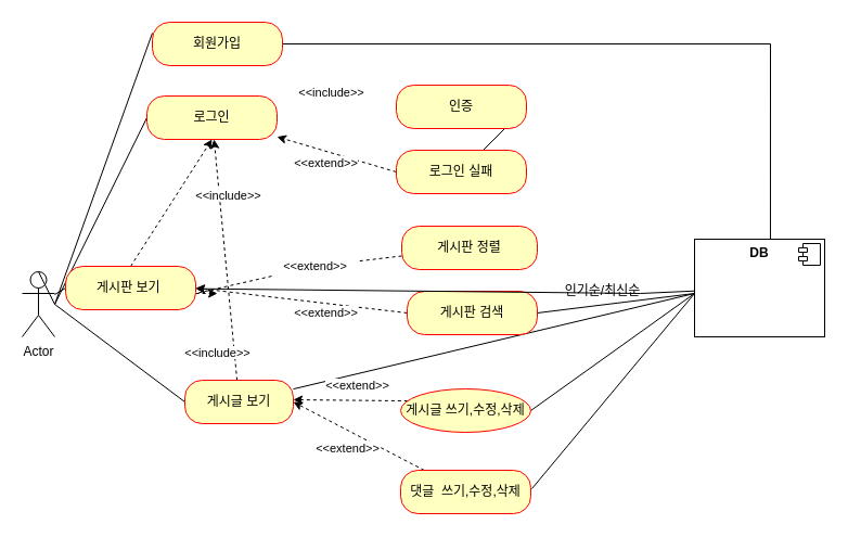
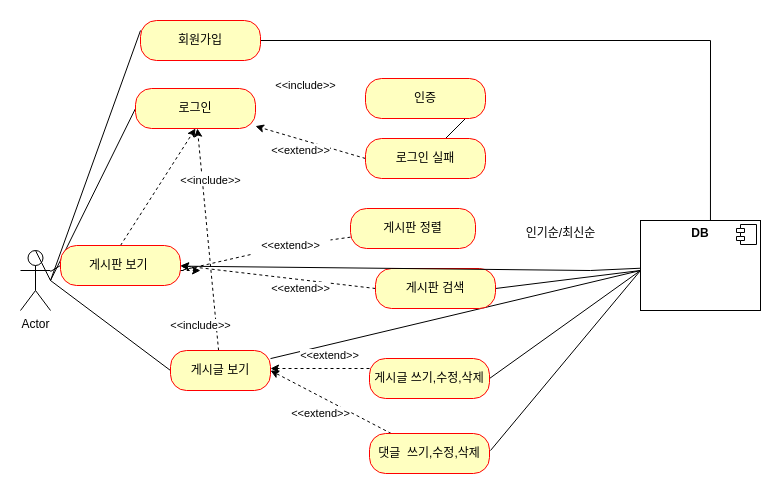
  <mxCell id="0" />
  <mxCell id="1" parent="0" />
  <mxCell id="2" value="Actor" style="shape=umlActor;verticalLabelPosition=bottom;verticalAlign=top;html=1;outlineConnect=0;" vertex="1" parent="1"><mxGeometry x="20" y="250" width="30" height="60" as="geometry" /></mxCell>
  <mxCell id="3" style="rounded=0;orthogonalLoop=1;jettySize=auto;html=1;exitX=0;exitY=0.25;exitDx=0;exitDy=0;entryX=0.5;entryY=0;entryDx=0;entryDy=0;entryPerimeter=0;endArrow=none;endFill=0;" edge="1" parent="1" source="5" target="2"><mxGeometry relative="1" as="geometry"><Array as="points"><mxPoint x="50" y="280" /></Array></mxGeometry></mxCell>
  <mxCell id="4" style="edgeStyle=orthogonalEdgeStyle;rounded=0;orthogonalLoop=1;jettySize=auto;html=1;entryX=0.583;entryY=0;entryDx=0;entryDy=0;entryPerimeter=0;endArrow=none;endFill=0;" edge="1" parent="1" source="5" target="39"><mxGeometry relative="1" as="geometry"><Array as="points"><mxPoint x="710" y="40" /></Array></mxGeometry></mxCell>
  <mxCell id="5" value="&lt;font style=&quot;vertical-align: inherit;&quot;&gt;&lt;font style=&quot;vertical-align: inherit;&quot;&gt;회원가입&lt;/font&gt;&lt;/font&gt;" style="rounded=1;whiteSpace=wrap;html=1;arcSize=40;fontColor=#000000;fillColor=#ffffc0;strokeColor=#ff0000;" vertex="1" parent="1"><mxGeometry x="140" y="20" width="120" height="40" as="geometry" /></mxCell>
  <mxCell id="6" style="rounded=0;orthogonalLoop=1;jettySize=auto;html=1;exitX=0;exitY=0.5;exitDx=0;exitDy=0;endArrow=none;endFill=0;" edge="1" parent="1" source="7" target="2"><mxGeometry relative="1" as="geometry"><Array as="points"><mxPoint x="50" y="280" /></Array></mxGeometry></mxCell>
  <mxCell id="7" value="&lt;font style=&quot;vertical-align: inherit;&quot;&gt;&lt;font style=&quot;vertical-align: inherit;&quot;&gt;&lt;font style=&quot;vertical-align: inherit;&quot;&gt;&lt;font style=&quot;vertical-align: inherit;&quot;&gt;로그인&lt;/font&gt;&lt;/font&gt;&lt;/font&gt;&lt;/font&gt;" style="rounded=1;whiteSpace=wrap;html=1;arcSize=40;fontColor=#000000;fillColor=#ffffc0;strokeColor=#ff0000;" vertex="1" parent="1"><mxGeometry x="135" y="88" width="120" height="40" as="geometry" /></mxCell>
  <mxCell id="8" style="edgeStyle=none;rounded=0;orthogonalLoop=1;jettySize=auto;html=1;exitX=0;exitY=0.5;exitDx=0;exitDy=0;endArrow=none;endFill=0;" edge="1" parent="1" source="10" target="2"><mxGeometry relative="1" as="geometry" /></mxCell>
  <mxCell id="9" style="edgeStyle=none;rounded=0;orthogonalLoop=1;jettySize=auto;html=1;exitX=0.5;exitY=0;exitDx=0;exitDy=0;entryX=0.5;entryY=1;entryDx=0;entryDy=0;dashed=1;endArrow=classic;endFill=1;" edge="1" parent="1" source="10" target="7"><mxGeometry relative="1" as="geometry" /></mxCell>
  <mxCell id="10" value="&lt;font style=&quot;vertical-align: inherit;&quot;&gt;&lt;font style=&quot;vertical-align: inherit;&quot;&gt;&lt;font style=&quot;vertical-align: inherit;&quot;&gt;&lt;font style=&quot;vertical-align: inherit;&quot;&gt;게시판 보기 &lt;/font&gt;&lt;/font&gt;&lt;/font&gt;&lt;/font&gt;&lt;span style=&quot;color: rgba(0, 0, 0, 0); font-family: monospace; font-size: 0px; text-align: start;&quot;&gt;&lt;font style=&quot;vertical-align: inherit;&quot;&gt;&lt;font style=&quot;vertical-align: inherit;&quot;&gt;&lt;font style=&quot;vertical-align: inherit;&quot;&gt;&lt;font style=&quot;vertical-align: inherit;&quot;&gt;%3CmxGraphModel%3E%3Croot%3E%3CmxCell%20id%3D%220%22%2F%3E%3CmxCell%20id%3D%221%22%20parent%3D%220%22%2F%3E%3CmxCell% 20id%3D %222%22%20value%3D%22%26lt%3Bfont%20style%3D%26quot%3Bvertical-align%3A%20inherit%3B%26quot%3B%26gt%3B%26lt%3Bfont%20style%3D% 26quot%3Bvertical -align%3A%20inherit%3B%26quot%3B%26gt%3B%ED%9A%8C%EC%9B%90%EA%B0%80%EC%9E%85%26lt%3B%2Ffont% 26gt%3B %26lt%3B%2Ffont%26gt%3B%22%20style%3D%22rounded%3D1%3BwhiteSpace%3Dwrap%3Bhtml%3D1%3BarcSize%3D40%3BfontColor%3D%23000000%3BfillColor%3D%23ffffc0%3BstrokeColor% 3D%23ff0000 %3B%22%20vertex%3D%221%22%20parent%3D%221%22%3E%3CmxGeometry%20x%3D%22180%22%20y%3D%2290%22%20width%3D%22120% 22%20높이 %3D%2240%22%20as%3D%22형상%22%2F%3E%3C%2FmxCell%3E%3C%2Froot%3E%3C%2FmxGraphModel%3E&lt;/font&gt;&lt;/font&gt;&lt;/font&gt;&lt;/font&gt;&lt;/span&gt;" style="rounded=1;whiteSpace=wrap;html=1;arcSize=40;fontColor=#000000;fillColor=#ffffc0;strokeColor=#ff0000;" vertex="1" parent="1"><mxGeometry x="60" y="245" width="120" height="40" as="geometry" /></mxCell>
  <mxCell id="11" style="edgeStyle=none;rounded=0;orthogonalLoop=1;jettySize=auto;html=1;exitX=0;exitY=0.5;exitDx=0;exitDy=0;endArrow=none;endFill=0;" edge="1" parent="1" source="14"><mxGeometry relative="1" as="geometry"><mxPoint x="50" y="280" as="targetPoint" /></mxGeometry></mxCell>
  <mxCell id="12" style="edgeStyle=none;rounded=0;orthogonalLoop=1;jettySize=auto;html=1;dashed=1;endArrow=classic;endFill=1;" edge="1" parent="1" source="14" target="7"><mxGeometry relative="1" as="geometry" /></mxCell>
  <mxCell id="13" style="edgeStyle=none;rounded=0;orthogonalLoop=1;jettySize=auto;html=1;endArrow=none;endFill=0;" edge="1" parent="1" source="14"><mxGeometry relative="1" as="geometry"><mxPoint x="640" y="270" as="targetPoint" /></mxGeometry></mxCell>
  <mxCell id="14" value="&lt;font style=&quot;vertical-align: inherit;&quot;&gt;&lt;font style=&quot;vertical-align: inherit;&quot;&gt;&lt;font style=&quot;vertical-align: inherit;&quot;&gt;&lt;font style=&quot;vertical-align: inherit;&quot;&gt;&lt;font style=&quot;vertical-align: inherit;&quot;&gt;&lt;font style=&quot;vertical-align: inherit;&quot;&gt;게시글 보기&lt;/font&gt;&lt;/font&gt;&lt;/font&gt;&lt;/font&gt;&lt;/font&gt;&lt;/font&gt;" style="rounded=1;whiteSpace=wrap;html=1;arcSize=40;fontColor=#000000;fillColor=#ffffc0;strokeColor=#ff0000;" vertex="1" parent="1"><mxGeometry x="170" y="350" width="100" height="40" as="geometry" /></mxCell>
  <mxCell id="15" style="rounded=0;orthogonalLoop=1;jettySize=auto;html=1;exitX=1;exitY=0.5;exitDx=0;exitDy=0;endArrow=none;endFill=0;" edge="1" parent="1" source="16" target="18"><mxGeometry relative="1" as="geometry" /></mxCell>
  <mxCell id="16" value="&lt;font style=&quot;vertical-align: inherit;&quot;&gt;&lt;font style=&quot;vertical-align: inherit;&quot;&gt;&lt;font style=&quot;vertical-align: inherit;&quot;&gt;&lt;font style=&quot;vertical-align: inherit;&quot;&gt;&lt;font style=&quot;vertical-align: inherit;&quot;&gt;&lt;font style=&quot;vertical-align: inherit;&quot;&gt;인증&lt;/font&gt;&lt;/font&gt;&lt;/font&gt;&lt;/font&gt;&lt;/font&gt;&lt;/font&gt;" style="rounded=1;whiteSpace=wrap;html=1;arcSize=40;fontColor=#000000;fillColor=#ffffc0;strokeColor=#ff0000;" vertex="1" parent="1"><mxGeometry x="365" y="78" width="120" height="40" as="geometry" /></mxCell>
  <mxCell id="17" style="edgeStyle=none;rounded=0;orthogonalLoop=1;jettySize=auto;html=1;exitX=0;exitY=0.5;exitDx=0;exitDy=0;dashed=1;endArrow=classic;endFill=1;" edge="1" parent="1" source="18" target="7"><mxGeometry relative="1" as="geometry" /></mxCell>
  <mxCell id="18" value="&lt;font style=&quot;vertical-align: inherit;&quot;&gt;&lt;font style=&quot;vertical-align: inherit;&quot;&gt;&lt;font style=&quot;vertical-align: inherit;&quot;&gt;&lt;font style=&quot;vertical-align: inherit;&quot;&gt;&lt;font style=&quot;vertical-align: inherit;&quot;&gt;&lt;font style=&quot;vertical-align: inherit;&quot;&gt;로그인 실패&lt;/font&gt;&lt;/font&gt;&lt;/font&gt;&lt;/font&gt;&lt;/font&gt;&lt;/font&gt;" style="rounded=1;whiteSpace=wrap;html=1;arcSize=40;fontColor=#000000;fillColor=#ffffc0;strokeColor=#ff0000;" vertex="1" parent="1"><mxGeometry x="365" y="138" width="120" height="40" as="geometry" /></mxCell>
  <mxCell id="19" style="edgeStyle=none;rounded=0;orthogonalLoop=1;jettySize=auto;html=1;dashed=1;endArrow=classic;endFill=1;startArrow=none;" edge="1" parent="1" source="41"><mxGeometry relative="1" as="geometry"><mxPoint x="200" y="270" as="targetPoint" /><Array as="points"><mxPoint x="180" y="270" /></Array></mxGeometry></mxCell>
- <mxCell id="20" value="&lt;font style=&quot;vertical-align: inherit;&quot;&gt;&lt;font style=&quot;vertical-align: inherit;&quot;&gt;&lt;font style=&quot;vertical-align: inherit;&quot;&gt;&lt;font style=&quot;vertical-align: inherit;&quot;&gt;&lt;font style=&quot;vertical-align: inherit;&quot;&gt;&lt;font style=&quot;vertical-align: inherit;&quot;&gt;게시판 정렬&lt;/font&gt;&lt;/font&gt;&lt;/font&gt;&lt;/font&gt;&lt;/font&gt;&lt;/font&gt;" style="rounded=1;whiteSpace=wrap;html=1;arcSize=40;fontColor=#000000;fillColor=#ffffc0;strokeColor=#ff0000;" vertex="1" parent="1"><mxGeometry x="370" y="208" width="125" height="40" as="geometry" /></mxCell>
+ <mxCell id="20" value="&lt;font style=&quot;vertical-align: inherit;&quot;&gt;&lt;font style=&quot;vertical-align: inherit;&quot;&gt;&lt;font style=&quot;vertical-align: inherit;&quot;&gt;&lt;font style=&quot;vertical-align: inherit;&quot;&gt;&lt;font style=&quot;vertical-align: inherit;&quot;&gt;&lt;font style=&quot;vertical-align: inherit;&quot;&gt;게시판 정렬&lt;/font&gt;&lt;/font&gt;&lt;/font&gt;&lt;/font&gt;&lt;/font&gt;&lt;/font&gt;" style="rounded=1;whiteSpace=wrap;html=1;arcSize=40;fontColor=#000000;fillColor=#ffffc0;strokeColor=#ff0000;" vertex="1" parent="1"><mxGeometry x="350" y="208" width="125" height="40" as="geometry" /></mxCell>
  <mxCell id="21" style="edgeStyle=none;rounded=0;orthogonalLoop=1;jettySize=auto;html=1;exitX=0;exitY=0.5;exitDx=0;exitDy=0;entryX=1;entryY=0.5;entryDx=0;entryDy=0;dashed=1;endArrow=classic;endFill=1;" edge="1" parent="1" source="23" target="10"><mxGeometry relative="1" as="geometry" /></mxCell>
  <mxCell id="22" style="edgeStyle=none;rounded=0;orthogonalLoop=1;jettySize=auto;html=1;exitX=1;exitY=0.5;exitDx=0;exitDy=0;endArrow=none;endFill=0;" edge="1" parent="1" source="23"><mxGeometry relative="1" as="geometry"><mxPoint x="640" y="270" as="targetPoint" /></mxGeometry></mxCell>
  <mxCell id="23" value="&lt;font style=&quot;vertical-align: inherit;&quot;&gt;&lt;font style=&quot;vertical-align: inherit;&quot;&gt;&lt;font style=&quot;vertical-align: inherit;&quot;&gt;&lt;font style=&quot;vertical-align: inherit;&quot;&gt;&lt;font style=&quot;vertical-align: inherit;&quot;&gt;&lt;font style=&quot;vertical-align: inherit;&quot;&gt;게시판 검색&lt;/font&gt;&lt;/font&gt;&lt;/font&gt;&lt;/font&gt;&lt;/font&gt;&lt;/font&gt;" style="rounded=1;whiteSpace=wrap;html=1;arcSize=40;fontColor=#000000;fillColor=#ffffc0;strokeColor=#ff0000;" vertex="1" parent="1"><mxGeometry x="375" y="268" width="120" height="40" as="geometry" /></mxCell>
  <mxCell id="24" style="edgeStyle=none;rounded=0;orthogonalLoop=1;jettySize=auto;html=1;exitX=0;exitY=0.25;exitDx=0;exitDy=0;dashed=1;endArrow=classic;endFill=1;" edge="1" parent="1" source="26"><mxGeometry relative="1" as="geometry"><mxPoint x="270" y="368" as="targetPoint" /></mxGeometry></mxCell>
  <mxCell id="25" style="edgeStyle=none;rounded=0;orthogonalLoop=1;jettySize=auto;html=1;exitX=1;exitY=0.5;exitDx=0;exitDy=0;endArrow=none;endFill=0;" edge="1" parent="1" source="26"><mxGeometry relative="1" as="geometry"><mxPoint x="640" y="270" as="targetPoint" /></mxGeometry></mxCell>
- <mxCell id="26" value="&lt;font style=&quot;vertical-align: inherit;&quot;&gt;&lt;font style=&quot;vertical-align: inherit;&quot;&gt;&lt;font style=&quot;vertical-align: inherit;&quot;&gt;&lt;font style=&quot;vertical-align: inherit;&quot;&gt;&lt;font style=&quot;vertical-align: inherit;&quot;&gt;&lt;font style=&quot;vertical-align: inherit;&quot;&gt;게시글 쓰기,수정,삭제&lt;/font&gt;&lt;/font&gt;&lt;/font&gt;&lt;/font&gt;&lt;/font&gt;&lt;/font&gt;" style="ellipse;whiteSpace=wrap;html=1;arcSize=40;fontColor=#000000;fillColor=#ffffc0;strokeColor=#ff0000;" vertex="1" parent="1"><mxGeometry x="369" y="358" width="120" height="40" as="geometry" /></mxCell>
+ <mxCell id="26" value="&lt;font style=&quot;vertical-align: inherit;&quot;&gt;&lt;font style=&quot;vertical-align: inherit;&quot;&gt;&lt;font style=&quot;vertical-align: inherit;&quot;&gt;&lt;font style=&quot;vertical-align: inherit;&quot;&gt;&lt;font style=&quot;vertical-align: inherit;&quot;&gt;&lt;font style=&quot;vertical-align: inherit;&quot;&gt;게시글 쓰기,수정,삭제&lt;/font&gt;&lt;/font&gt;&lt;/font&gt;&lt;/font&gt;&lt;/font&gt;&lt;/font&gt;" style="rounded=1;whiteSpace=wrap;html=1;arcSize=40;fontColor=#000000;fillColor=#ffffc0;strokeColor=#ff0000;" vertex="1" parent="1"><mxGeometry x="369" y="358" width="120" height="40" as="geometry" /></mxCell>
  <mxCell id="27" style="edgeStyle=none;rounded=0;orthogonalLoop=1;jettySize=auto;html=1;entryX=1;entryY=0.5;entryDx=0;entryDy=0;dashed=1;endArrow=classic;endFill=1;" edge="1" parent="1" source="29" target="14"><mxGeometry relative="1" as="geometry" /></mxCell>
  <mxCell id="28" style="edgeStyle=none;rounded=0;orthogonalLoop=1;jettySize=auto;html=1;endArrow=none;endFill=0;" edge="1" parent="1"><mxGeometry relative="1" as="geometry"><mxPoint x="640" y="270" as="targetPoint" /><mxPoint x="490" y="450" as="sourcePoint" /></mxGeometry></mxCell>
  <mxCell id="29" value="&lt;font style=&quot;vertical-align: inherit;&quot;&gt;&lt;font style=&quot;vertical-align: inherit;&quot;&gt;&lt;font style=&quot;vertical-align: inherit;&quot;&gt;&lt;font style=&quot;vertical-align: inherit;&quot;&gt;&lt;font style=&quot;vertical-align: inherit;&quot;&gt;&lt;font style=&quot;vertical-align: inherit;&quot;&gt;댓글&amp;nbsp; 쓰기,수정,삭제&lt;/font&gt;&lt;/font&gt;&lt;/font&gt;&lt;/font&gt;&lt;/font&gt;&lt;/font&gt;" style="rounded=1;whiteSpace=wrap;html=1;arcSize=40;fontColor=#000000;fillColor=#ffffc0;strokeColor=#ff0000;" vertex="1" parent="1"><mxGeometry x="369" y="433" width="120" height="40" as="geometry" /></mxCell>
- <mxCell id="30" value="인기순/최신순&lt;br&gt;" style="text;html=1;align=center;verticalAlign=middle;resizable=0;points=[];autosize=1;strokeColor=none;fillColor=none;" vertex="1" parent="1"><mxGeometry x="505" y="253" width="100" height="30" as="geometry" /></mxCell>
+ <mxCell id="30" value="인기순/최신순&lt;br&gt;" style="text;html=1;align=center;verticalAlign=middle;resizable=0;points=[];autosize=1;strokeColor=none;fillColor=none;" vertex="1" parent="1"><mxGeometry x="510" y="218" width="100" height="30" as="geometry" /></mxCell>
  <mxCell id="31" value="&lt;span style=&quot;font-size: 11px; background-color: rgb(255, 255, 255);&quot;&gt;&amp;lt;&amp;lt;include&amp;gt;&amp;gt;&lt;/span&gt;" style="text;html=1;align=center;verticalAlign=middle;resizable=0;points=[];autosize=1;strokeColor=none;fillColor=none;" vertex="1" parent="1"><mxGeometry x="265" y="70" width="80" height="30" as="geometry" /></mxCell>
  <mxCell id="32" value="&lt;span style=&quot;font-size: 11px; background-color: rgb(255, 255, 255);&quot;&gt;&amp;lt;&amp;lt;extend&amp;gt;&amp;gt;&lt;/span&gt;" style="text;html=1;align=center;verticalAlign=middle;resizable=0;points=[];autosize=1;strokeColor=none;fillColor=none;" vertex="1" parent="1"><mxGeometry x="260" y="135" width="80" height="30" as="geometry" /></mxCell>
  <mxCell id="33" value="&lt;span style=&quot;font-size: 11px; background-color: rgb(255, 255, 255);&quot;&gt;&amp;lt;&amp;lt;include&amp;gt;&amp;gt;&lt;/span&gt;" style="text;html=1;align=center;verticalAlign=middle;resizable=0;points=[];autosize=1;strokeColor=none;fillColor=none;" vertex="1" parent="1"><mxGeometry x="170" y="165" width="80" height="30" as="geometry" /></mxCell>
  <mxCell id="34" value="&lt;span style=&quot;font-size: 11px; background-color: rgb(255, 255, 255);&quot;&gt;&amp;lt;&amp;lt;include&amp;gt;&amp;gt;&lt;/span&gt;" style="text;html=1;align=center;verticalAlign=middle;resizable=0;points=[];autosize=1;strokeColor=none;fillColor=none;" vertex="1" parent="1"><mxGeometry x="160" y="310" width="80" height="30" as="geometry" /></mxCell>
  <mxCell id="35" value="&lt;span style=&quot;font-size: 11px; background-color: rgb(255, 255, 255);&quot;&gt;&amp;lt;&amp;lt;extend&amp;gt;&amp;gt;&lt;/span&gt;" style="text;html=1;align=center;verticalAlign=middle;resizable=0;points=[];autosize=1;strokeColor=none;fillColor=none;" vertex="1" parent="1"><mxGeometry x="260" y="273" width="80" height="30" as="geometry" /></mxCell>
  <mxCell id="36" value="&lt;span style=&quot;font-size: 11px; background-color: rgb(255, 255, 255);&quot;&gt;&amp;lt;&amp;lt;extend&amp;gt;&amp;gt;&lt;/span&gt;" style="text;html=1;align=center;verticalAlign=middle;resizable=0;points=[];autosize=1;strokeColor=none;fillColor=none;" vertex="1" parent="1"><mxGeometry x="280" y="398" width="80" height="30" as="geometry" /></mxCell>
  <mxCell id="37" value="&lt;span style=&quot;font-size: 11px; background-color: rgb(255, 255, 255);&quot;&gt;&amp;lt;&amp;lt;extend&amp;gt;&amp;gt;&lt;/span&gt;" style="text;html=1;align=center;verticalAlign=middle;resizable=0;points=[];autosize=1;strokeColor=none;fillColor=none;" vertex="1" parent="1"><mxGeometry x="289" y="340" width="80" height="30" as="geometry" /></mxCell>
  <mxCell id="38" style="edgeStyle=none;rounded=0;orthogonalLoop=1;jettySize=auto;html=1;endArrow=classic;endFill=1;" edge="1" parent="1" source="39" target="10"><mxGeometry relative="1" as="geometry"><Array as="points"><mxPoint x="590" y="270" /></Array></mxGeometry></mxCell>
  <mxCell id="39" value="&lt;p style=&quot;margin:0px;margin-top:6px;text-align:center;&quot;&gt;&lt;b&gt;DB&lt;/b&gt;&lt;/p&gt;" style="align=left;overflow=fill;html=1;dropTarget=0;" vertex="1" parent="1"><mxGeometry x="640" y="220" width="120" height="90" as="geometry" /></mxCell>
  <mxCell id="40" value="" style="shape=component;jettyWidth=8;jettyHeight=4;" vertex="1" parent="39"><mxGeometry x="1" width="20" height="20" relative="1" as="geometry"><mxPoint x="-24" y="4" as="offset" /></mxGeometry></mxCell>
  <mxCell id="41" value="&lt;span style=&quot;font-size: 11px; background-color: rgb(255, 255, 255);&quot;&gt;&amp;lt;&amp;lt;extend&amp;gt;&amp;gt;&lt;/span&gt;" style="text;html=1;align=center;verticalAlign=middle;resizable=0;points=[];autosize=1;strokeColor=none;fillColor=none;" vertex="1" parent="1"><mxGeometry x="250" y="230" width="80" height="30" as="geometry" /></mxCell>
  <mxCell id="42" value="" style="edgeStyle=none;rounded=0;orthogonalLoop=1;jettySize=auto;html=1;dashed=1;endArrow=none;endFill=1;" edge="1" parent="1" source="20" target="41"><mxGeometry relative="1" as="geometry"><mxPoint x="200" y="270" as="targetPoint" /><mxPoint x="370" y="239.29" as="sourcePoint" /></mxGeometry></mxCell>
